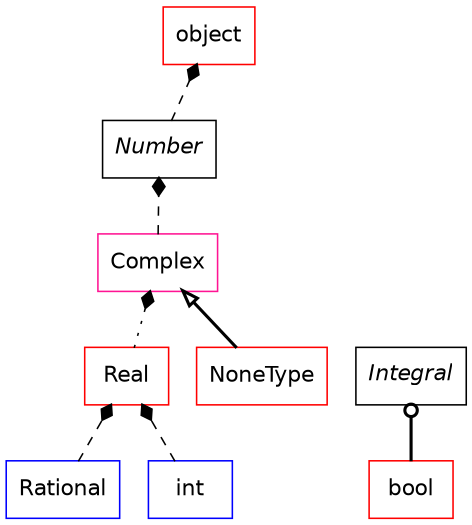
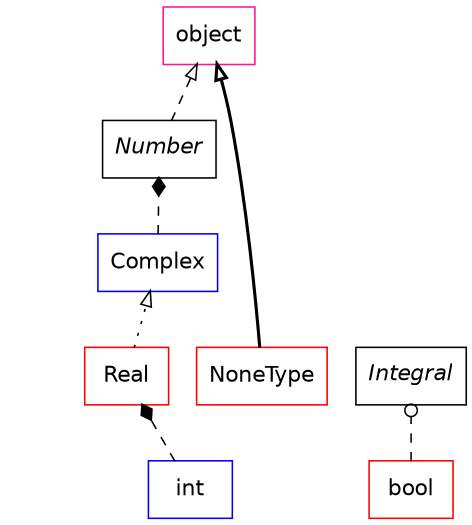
  digraph {
    rankdir=BT
    node [color=red fontname=Helvetica shape=record]
    edge [arrowhead=diamond arrowtail=none fontname=Helvetica style=dashed]
-   n1 [color=deeppink label=Complex]
+   n1 [color=blue label=Complex]
    n2 [label=<<i>Number</i>> color=""]
-   n3 [label=object]
+   n3 [color=deeppink label=object]
    n4 [label=<<I>Integral</I>> color=""]
-   n5 [color=blue label=Rational]
    n6 [label=Real]
    n7 [label=NoneType]
    n8 [color=blue label=int]
    n9 [label=bool]
    n1 -> n2
-   n2 -> n3
-   n5 -> n6
-   n6 -> n1 [style=dotted]
-   n7 -> n1 [arrowhead=onormal style=bold]
+   n2 -> n3 [arrowhead=onormal]
+   n6 -> n1 [arrowhead=onormal style=dotted]
+   n7 -> n3 [arrowhead=onormal style=bold]
    n8 -> n6
-   n9 -> n4 [arrowhead=odot style=bold]
+   n9 -> n4 [arrowhead=odot]
  }
